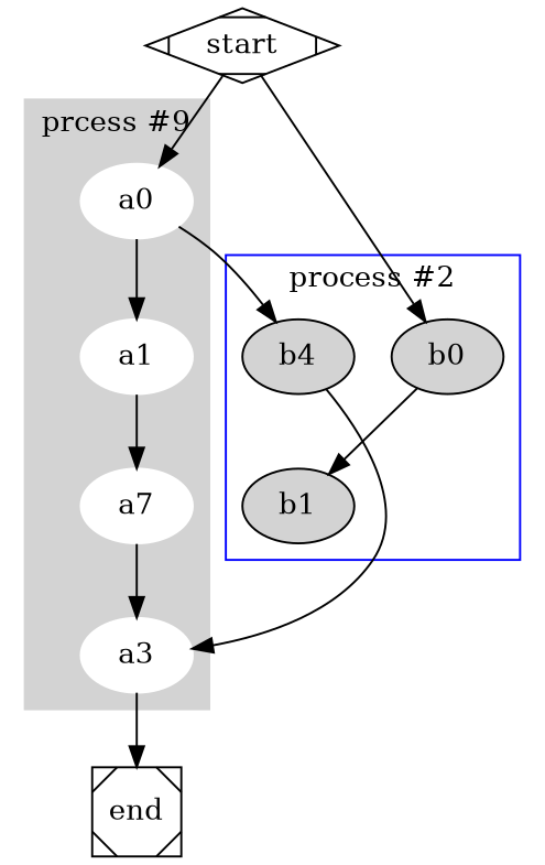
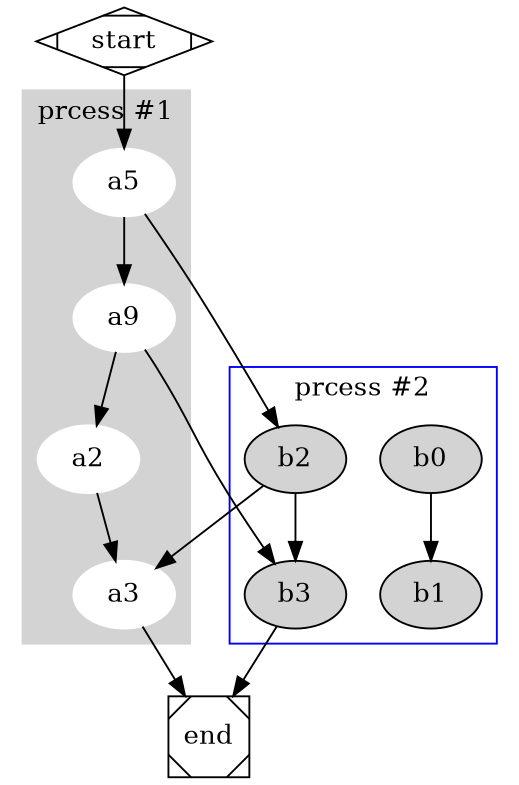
  digraph {
    fontname="DejaVu Serif"
    node [fontname="DejaVu Serif" style=filled]
    edge [fontname="DejaVu Serif"]
-   a0 [color=white]
-   a1 [color=white]
-   a2 [color=white label=a7]
+   a0 [color=white label=a5]
+   a1 [color=white label=a9]
+   a2 [color=white]
    a3 [color=white]
    b0
    b1
-   b2 [label=b4]
+   b2
+   b3
    end [shape=Msquare style=""]
    start [shape=Mdiamond style=""]
    subgraph cluster_1 {
      color=lightgrey
-     label="prcess #9"
+     label="prcess #1"
      style=filled
      a0
      a1
      a2
      a3
    }
    subgraph cluster_2 {
      color=blue
-     label="process #2"
+     label="prcess #2"
      b0
      b1
      b2
+     b3
    }
    a0 -> a1
    a0 -> b2
    a1 -> a2
+   a1 -> b3
    a2 -> a3
    a3 -> end
    b0 -> b1
    b2 -> a3
+   b2 -> b3
+   b3 -> end
    start -> a0
-   start -> b0
  }
